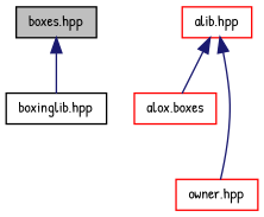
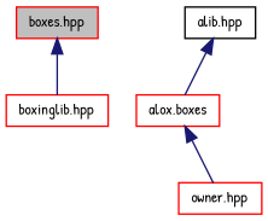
  digraph {
    fontname="Patrick Hand"
    node [color=black fillcolor=white fontname="Patrick Hand" fontsize=10 shape=record style=filled]
    edge [color=midnightblue dir=back fontname="Patrick Hand" fontsize=10 labelfontname=Helvetica labelfontsize=10 style=solid]
-   n1 [fillcolor=grey75 fontcolor=black height=0.2 label="boxes.hpp" width=0.4]
-   n2 [height=0.2 label="boxinglib.hpp" width=0.4]
-   n3 [color=red height=0.2 label="alib.hpp" width=0.4]
+   n1 [color=red fillcolor=grey75 fontcolor=black height=0.2 label="boxes.hpp" width=0.4]
+   n2 [color=red height=0.2 label="boxinglib.hpp" width=0.4]
+   n3 [height=0.2 label="alib.hpp" width=0.4]
    n4 [color=red height=0.2 label="alox.boxes" width=0.4]
    n5 [color=red height=0.2 label="owner.hpp" width=0.4]
    n1 -> n2
    n3 -> n4
-   n3 -> n5
+   n4 -> n5
  }
